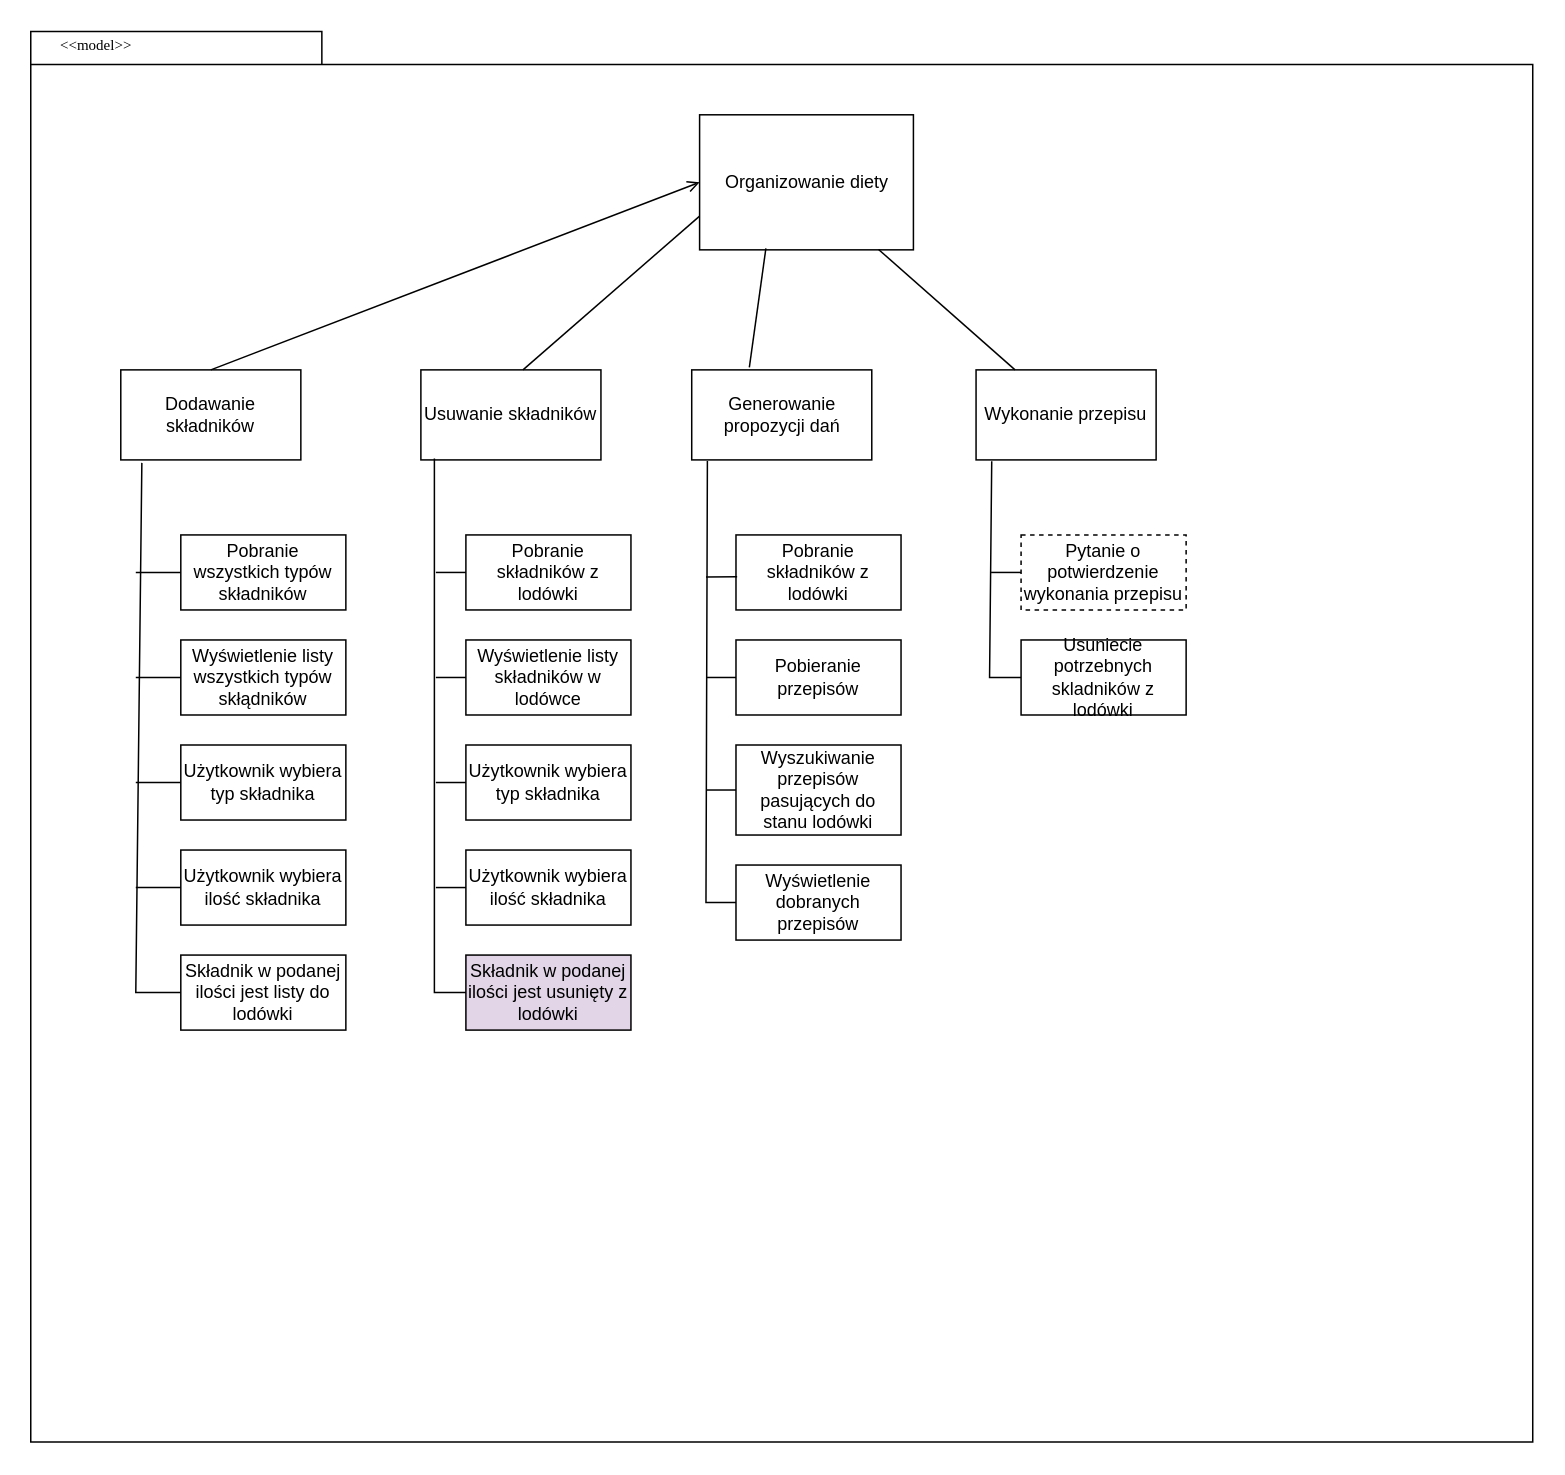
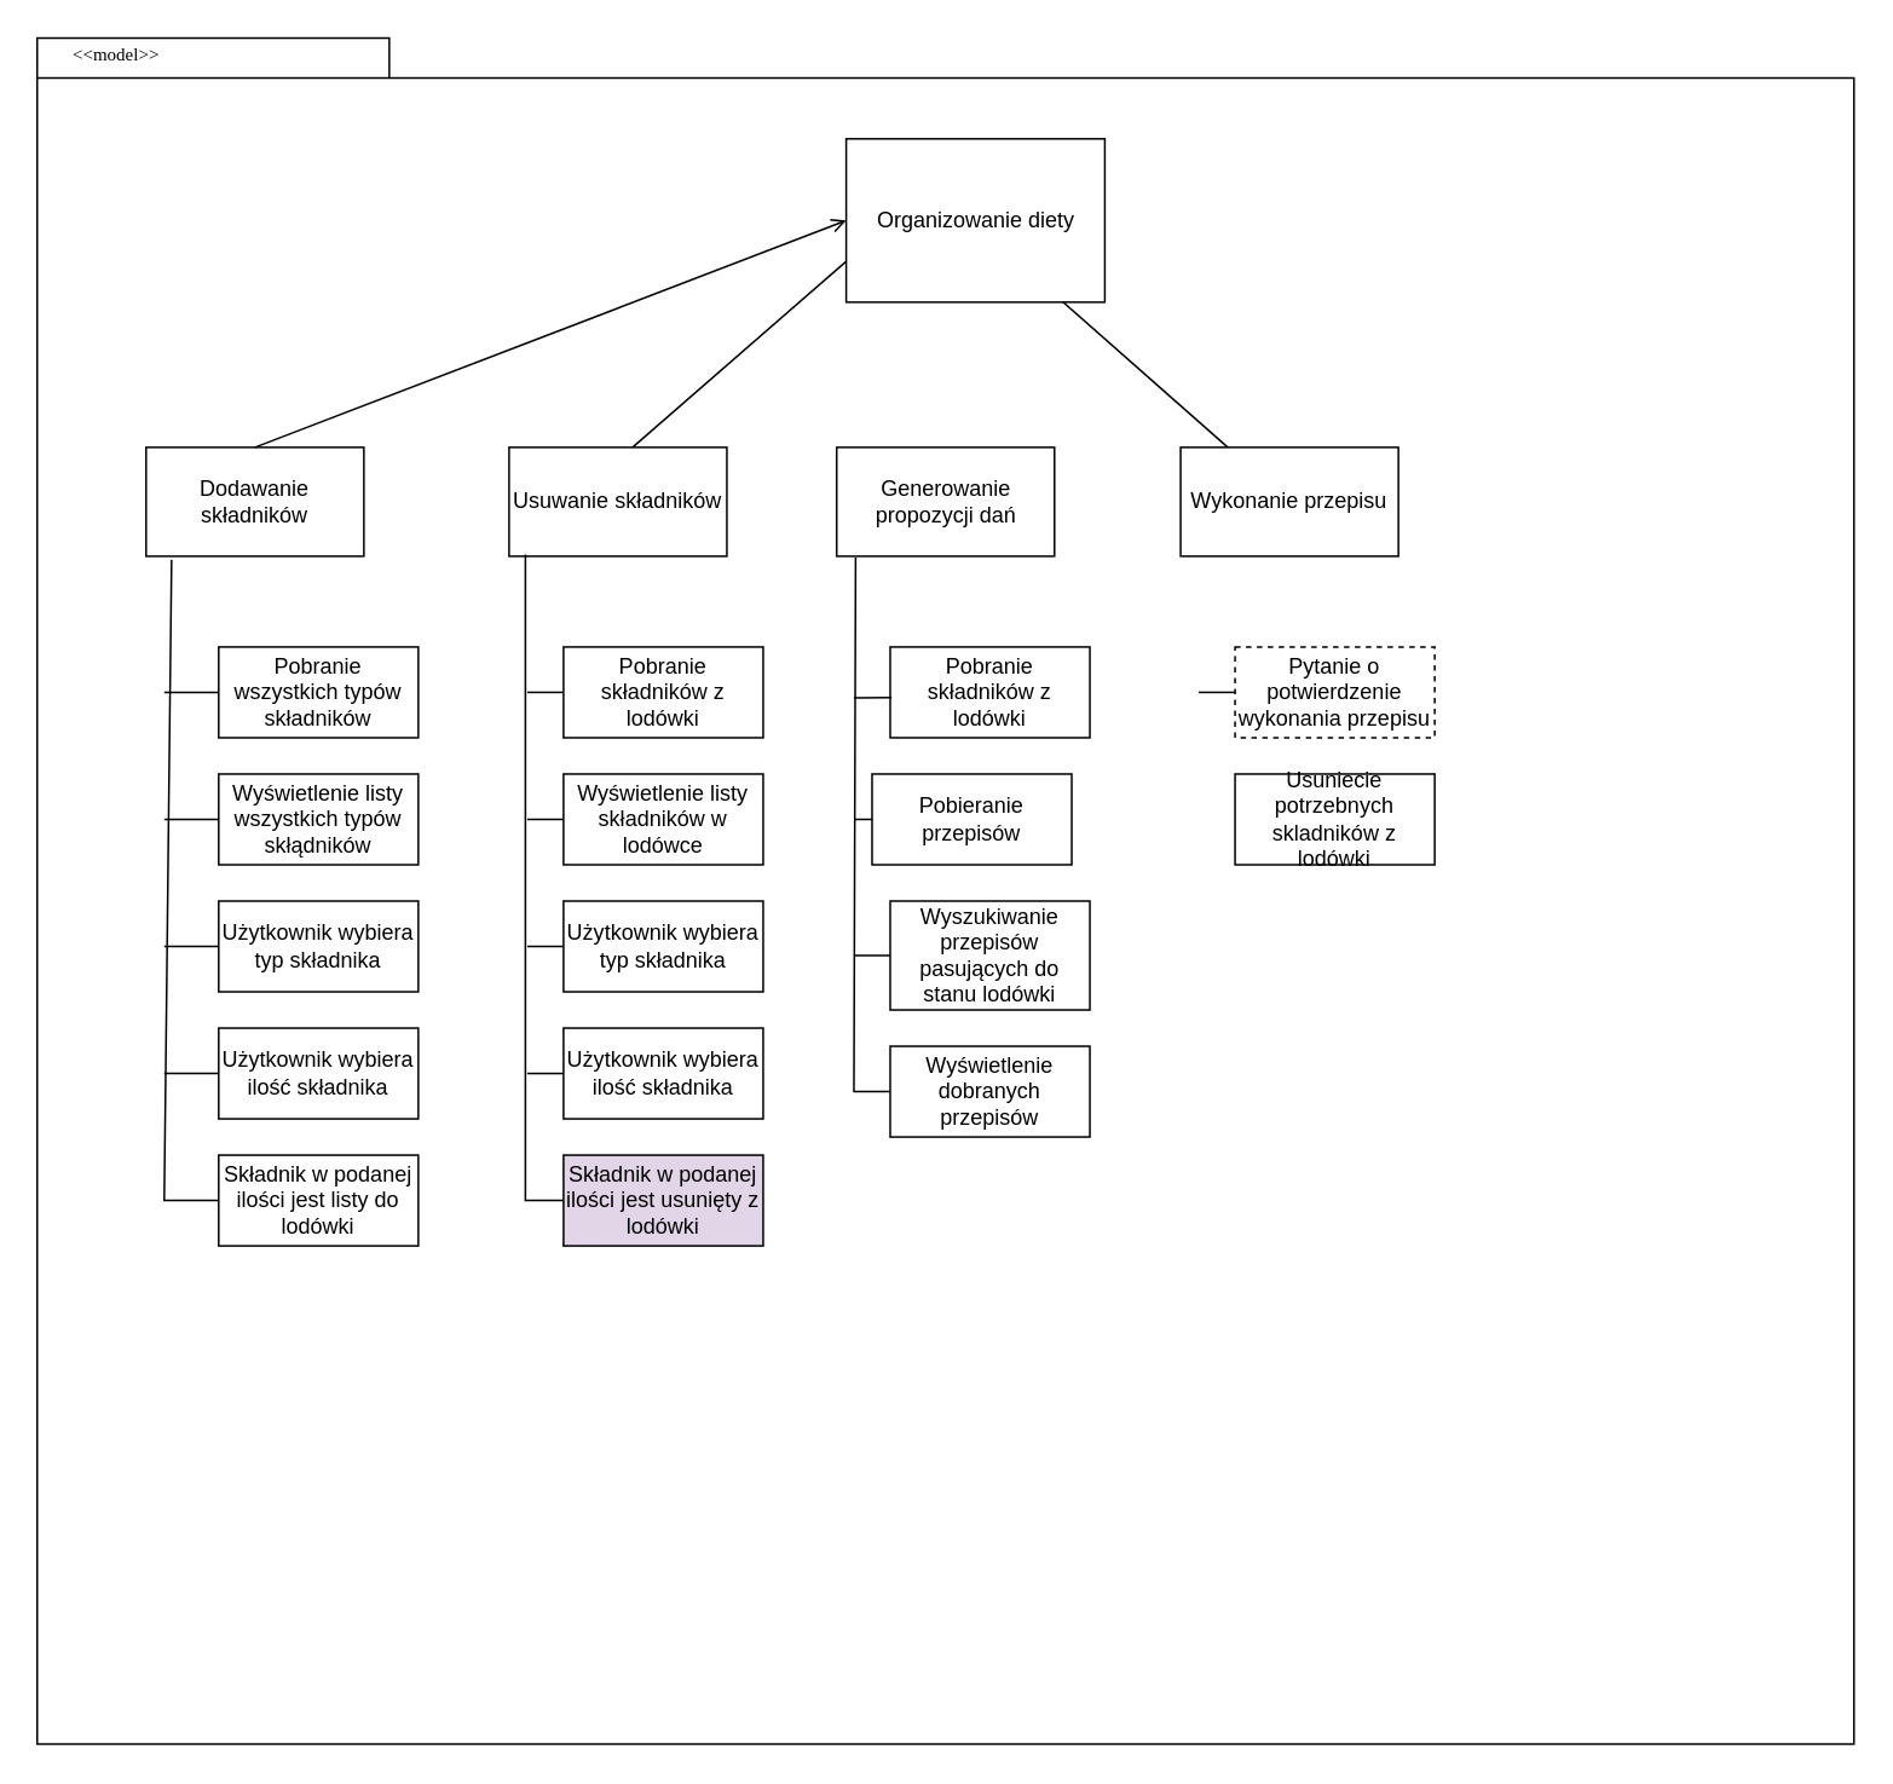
  <mxCell id="0" />
  <mxCell id="1" parent="0" />
  <mxCell id="2" value="" style="shape=folder;fontStyle=1;spacingTop=10;tabWidth=194;tabHeight=22;tabPosition=left;html=1;rounded=0;shadow=0;comic=0;labelBackgroundColor=none;strokeWidth=1;fillColor=none;fontFamily=Verdana;fontSize=10;align=center;" parent="1" vertex="1"><mxGeometry x="20" y="20.5" width="1001" height="940" as="geometry" /></mxCell>
  <mxCell id="3" value="&amp;lt;&amp;lt;model&amp;gt;&amp;gt;" style="text;html=1;align=left;verticalAlign=top;spacingTop=-4;fontSize=10;fontFamily=Verdana" parent="1" vertex="1"><mxGeometry x="37.5" y="20.5" width="130" height="20" as="geometry" /></mxCell>
  <mxCell id="4" value="Organizowanie diety" style="rounded=0;whiteSpace=wrap;html=1;" vertex="1" parent="1"><mxGeometry x="465.75" y="76" width="142.5" height="90" as="geometry" /></mxCell>
  <mxCell id="5" value="Dodawanie składników" style="rounded=0;whiteSpace=wrap;html=1;" vertex="1" parent="1"><mxGeometry x="80" y="246" width="120" height="60" as="geometry" /></mxCell>
  <mxCell id="6" value="" style="endArrow=open;html=1;rounded=0;entryX=0;entryY=0.5;entryDx=0;entryDy=0;exitX=0.5;exitY=0;exitDx=0;exitDy=0;" edge="1" parent="1" source="5" target="4"><mxGeometry width="50" height="50" relative="1" as="geometry"><mxPoint x="370" y="516" as="sourcePoint" /><mxPoint x="410" y="446" as="targetPoint" /></mxGeometry></mxCell>
  <mxCell id="7" value="Pobranie wszystkich typów składników" style="rounded=0;whiteSpace=wrap;html=1;" vertex="1" parent="1"><mxGeometry x="120" y="356" width="110" height="50" as="geometry" /></mxCell>
  <mxCell id="8" value="Wyświetlenie listy wszystkich typów skłądników" style="rounded=0;whiteSpace=wrap;html=1;" vertex="1" parent="1"><mxGeometry x="120" y="426" width="110" height="50" as="geometry" /></mxCell>
  <mxCell id="9" value="Użytkownik wybiera typ składnika" style="rounded=0;whiteSpace=wrap;html=1;" vertex="1" parent="1"><mxGeometry x="120" y="496" width="110" height="50" as="geometry" /></mxCell>
  <mxCell id="10" value="Użytkownik wybiera ilość składnika" style="rounded=0;whiteSpace=wrap;html=1;" vertex="1" parent="1"><mxGeometry x="120" y="566" width="110" height="50" as="geometry" /></mxCell>
  <mxCell id="11" value="Składnik w podanej ilości jest listy do lodówki" style="rounded=0;whiteSpace=wrap;html=1;" vertex="1" parent="1"><mxGeometry x="120" y="636" width="110" height="50" as="geometry" /></mxCell>
  <mxCell id="12" value="" style="endArrow=none;html=1;rounded=0;entryX=0.117;entryY=1.033;entryDx=0;entryDy=0;entryPerimeter=0;exitX=0;exitY=0.5;exitDx=0;exitDy=0;" edge="1" parent="1" source="11" target="5"><mxGeometry width="50" height="50" relative="1" as="geometry"><mxPoint x="370" y="516" as="sourcePoint" /><mxPoint x="420" y="466" as="targetPoint" /><Array as="points"><mxPoint x="90" y="661" /></Array></mxGeometry></mxCell>
  <mxCell id="13" value="" style="endArrow=none;html=1;rounded=0;entryX=0;entryY=0.5;entryDx=0;entryDy=0;" edge="1" parent="1" target="10"><mxGeometry width="50" height="50" relative="1" as="geometry"><mxPoint x="90" y="591" as="sourcePoint" /><mxPoint x="420" y="466" as="targetPoint" /></mxGeometry></mxCell>
  <mxCell id="14" value="" style="endArrow=none;html=1;rounded=0;exitX=0;exitY=0.5;exitDx=0;exitDy=0;" edge="1" parent="1" source="9"><mxGeometry width="50" height="50" relative="1" as="geometry"><mxPoint x="370" y="516" as="sourcePoint" /><mxPoint x="90" y="521" as="targetPoint" /></mxGeometry></mxCell>
  <mxCell id="15" value="" style="endArrow=none;html=1;rounded=0;entryX=0;entryY=0.5;entryDx=0;entryDy=0;" edge="1" parent="1" target="8"><mxGeometry width="50" height="50" relative="1" as="geometry"><mxPoint x="90" y="451" as="sourcePoint" /><mxPoint x="420" y="466" as="targetPoint" /></mxGeometry></mxCell>
  <mxCell id="16" value="" style="endArrow=none;html=1;rounded=0;entryX=0;entryY=0.5;entryDx=0;entryDy=0;" edge="1" parent="1" target="7"><mxGeometry width="50" height="50" relative="1" as="geometry"><mxPoint x="90" y="381" as="sourcePoint" /><mxPoint x="420" y="466" as="targetPoint" /></mxGeometry></mxCell>
  <mxCell id="17" value="Usuwanie składników" style="rounded=0;whiteSpace=wrap;html=1;" vertex="1" parent="1"><mxGeometry x="280" y="246" width="120" height="60" as="geometry" /></mxCell>
  <mxCell id="18" value="Pobranie składników z lodówki" style="rounded=0;whiteSpace=wrap;html=1;" vertex="1" parent="1"><mxGeometry x="310" y="356" width="110" height="50" as="geometry" /></mxCell>
  <mxCell id="19" value="Wyświetlenie listy składników w lodówce" style="rounded=0;whiteSpace=wrap;html=1;" vertex="1" parent="1"><mxGeometry x="310" y="426" width="110" height="50" as="geometry" /></mxCell>
  <mxCell id="20" value="Użytkownik wybiera typ składnika" style="rounded=0;whiteSpace=wrap;html=1;" vertex="1" parent="1"><mxGeometry x="310" y="496" width="110" height="50" as="geometry" /></mxCell>
  <mxCell id="21" value="Użytkownik wybiera ilość składnika" style="rounded=0;whiteSpace=wrap;html=1;" vertex="1" parent="1"><mxGeometry x="310" y="566" width="110" height="50" as="geometry" /></mxCell>
  <mxCell id="22" value="Składnik w podanej ilości jest usunięty z lodówki" style="rounded=0;whiteSpace=wrap;html=1;fillColor=#e1d5e7;" vertex="1" parent="1"><mxGeometry x="310" y="636" width="110" height="50" as="geometry" /></mxCell>
  <mxCell id="23" value="" style="endArrow=none;html=1;rounded=0;entryX=0;entryY=0.75;entryDx=0;entryDy=0;exitX=0.567;exitY=0;exitDx=0;exitDy=0;exitPerimeter=0;" edge="1" parent="1" source="17" target="4"><mxGeometry width="50" height="50" relative="1" as="geometry"><mxPoint x="420" y="516" as="sourcePoint" /><mxPoint x="470" y="466" as="targetPoint" /></mxGeometry></mxCell>
  <mxCell id="24" value="" style="endArrow=none;html=1;rounded=0;entryX=0.075;entryY=0.983;entryDx=0;entryDy=0;entryPerimeter=0;exitX=0;exitY=0.5;exitDx=0;exitDy=0;" edge="1" parent="1" source="22" target="17"><mxGeometry width="50" height="50" relative="1" as="geometry"><mxPoint x="360" y="516" as="sourcePoint" /><mxPoint x="410" y="466" as="targetPoint" /><Array as="points"><mxPoint x="289" y="661" /></Array></mxGeometry></mxCell>
  <mxCell id="25" value="" style="endArrow=none;html=1;rounded=0;entryX=0;entryY=0.5;entryDx=0;entryDy=0;" edge="1" parent="1" target="21"><mxGeometry width="50" height="50" relative="1" as="geometry"><mxPoint x="290" y="591" as="sourcePoint" /><mxPoint x="410" y="466" as="targetPoint" /></mxGeometry></mxCell>
  <mxCell id="26" value="" style="endArrow=none;html=1;rounded=0;entryX=0;entryY=0.5;entryDx=0;entryDy=0;" edge="1" parent="1" target="20"><mxGeometry width="50" height="50" relative="1" as="geometry"><mxPoint x="290" y="521" as="sourcePoint" /><mxPoint x="450" y="576" as="targetPoint" /></mxGeometry></mxCell>
  <mxCell id="27" value="" style="endArrow=none;html=1;rounded=0;entryX=0;entryY=0.5;entryDx=0;entryDy=0;" edge="1" parent="1" target="19"><mxGeometry width="50" height="50" relative="1" as="geometry"><mxPoint x="290" y="451" as="sourcePoint" /><mxPoint x="450" y="576" as="targetPoint" /></mxGeometry></mxCell>
  <mxCell id="28" value="" style="endArrow=none;html=1;rounded=0;entryX=0;entryY=0.5;entryDx=0;entryDy=0;" edge="1" parent="1" target="18"><mxGeometry width="50" height="50" relative="1" as="geometry"><mxPoint x="290" y="381" as="sourcePoint" /><mxPoint x="450" y="576" as="targetPoint" /></mxGeometry></mxCell>
  <mxCell id="29" value="Generowanie propozycji dań" style="rounded=0;whiteSpace=wrap;html=1;" vertex="1" parent="1"><mxGeometry x="460.5" y="246" width="120" height="60" as="geometry" /></mxCell>
- <mxCell id="30" value="" style="endArrow=none;html=1;rounded=0;entryX=0.31;entryY=0.989;entryDx=0;entryDy=0;entryPerimeter=0;exitX=0.32;exitY=-0.029;exitDx=0;exitDy=0;exitPerimeter=0;" edge="1" parent="1" source="29" target="4"><mxGeometry width="50" height="50" relative="1" as="geometry"><mxPoint x="400" y="476" as="sourcePoint" /><mxPoint x="450" y="426" as="targetPoint" /></mxGeometry></mxCell>
  <mxCell id="31" value="Pobranie składników z lodówki" style="rounded=0;whiteSpace=wrap;html=1;" vertex="1" parent="1"><mxGeometry x="490" y="356" width="110" height="50" as="geometry" /></mxCell>
- <mxCell id="32" value="Pobieranie przepisów" style="rounded=0;whiteSpace=wrap;html=1;" vertex="1" parent="1"><mxGeometry x="490" y="426" width="110" height="50" as="geometry" /></mxCell>
+ <mxCell id="32" value="Pobieranie przepisów" style="rounded=0;whiteSpace=wrap;html=1;" vertex="1" parent="1"><mxGeometry x="480" y="426" width="110" height="50" as="geometry" /></mxCell>
  <mxCell id="33" value="Wyszukiwanie przepisów pasujących do stanu lodówki" style="rounded=0;whiteSpace=wrap;html=1;" vertex="1" parent="1"><mxGeometry x="490" y="496" width="110" height="60" as="geometry" /></mxCell>
  <mxCell id="34" value="Wyświetlenie dobranych przepisów" style="rounded=0;whiteSpace=wrap;html=1;" vertex="1" parent="1"><mxGeometry x="490" y="576" width="110" height="50" as="geometry" /></mxCell>
  <mxCell id="35" value="" style="endArrow=none;html=1;rounded=0;entryX=0.087;entryY=1.013;entryDx=0;entryDy=0;entryPerimeter=0;exitX=0;exitY=0.5;exitDx=0;exitDy=0;" edge="1" parent="1" source="34" target="29"><mxGeometry width="50" height="50" relative="1" as="geometry"><mxPoint x="400" y="476" as="sourcePoint" /><mxPoint x="450" y="426" as="targetPoint" /><Array as="points"><mxPoint x="470" y="601" /></Array></mxGeometry></mxCell>
  <mxCell id="36" value="" style="endArrow=none;html=1;rounded=0;entryX=0;entryY=0.5;entryDx=0;entryDy=0;" edge="1" parent="1" target="33"><mxGeometry width="50" height="50" relative="1" as="geometry"><mxPoint x="470" y="526" as="sourcePoint" /><mxPoint x="510" y="516" as="targetPoint" /></mxGeometry></mxCell>
  <mxCell id="37" value="" style="endArrow=none;html=1;rounded=0;entryX=0;entryY=0.5;entryDx=0;entryDy=0;" edge="1" parent="1" target="32"><mxGeometry width="50" height="50" relative="1" as="geometry"><mxPoint x="470" y="451" as="sourcePoint" /><mxPoint x="510" y="446" as="targetPoint" /></mxGeometry></mxCell>
  <mxCell id="38" value="" style="endArrow=none;html=1;rounded=0;entryX=0.007;entryY=0.558;entryDx=0;entryDy=0;entryPerimeter=0;" edge="1" parent="1" target="31"><mxGeometry width="50" height="50" relative="1" as="geometry"><mxPoint x="470" y="384" as="sourcePoint" /><mxPoint x="510" y="366" as="targetPoint" /></mxGeometry></mxCell>
  <mxCell id="39" value="Wykonanie przepisu" style="rounded=0;whiteSpace=wrap;html=1;" vertex="1" parent="1"><mxGeometry x="650" y="246" width="120" height="60" as="geometry" /></mxCell>
  <mxCell id="40" value="" style="endArrow=none;html=1;rounded=0;entryX=0.837;entryY=0.997;entryDx=0;entryDy=0;entryPerimeter=0;" edge="1" parent="1" source="39" target="4"><mxGeometry width="50" height="50" relative="1" as="geometry"><mxPoint x="560" y="376" as="sourcePoint" /><mxPoint x="610" y="326" as="targetPoint" /></mxGeometry></mxCell>
  <mxCell id="41" value="Pytanie o potwierdzenie wykonania przepisu" style="rounded=0;whiteSpace=wrap;html=1;dashed=1;" vertex="1" parent="1"><mxGeometry x="680" y="356" width="110" height="50" as="geometry" /></mxCell>
  <mxCell id="42" value="Usuniecie potrzebnych skladników z lodówki" style="rounded=0;whiteSpace=wrap;html=1;" vertex="1" parent="1"><mxGeometry x="680" y="426" width="110" height="50" as="geometry" /></mxCell>
- <mxCell id="43" value="" style="endArrow=none;html=1;rounded=0;entryX=0.087;entryY=1.014;entryDx=0;entryDy=0;entryPerimeter=0;exitX=0;exitY=0.5;exitDx=0;exitDy=0;" edge="1" parent="1" source="42" target="39"><mxGeometry width="50" height="50" relative="1" as="geometry"><mxPoint x="640" y="376" as="sourcePoint" /><mxPoint x="690" y="326" as="targetPoint" /><Array as="points"><mxPoint x="659" y="451" /></Array></mxGeometry></mxCell>
  <mxCell id="44" value="" style="endArrow=none;html=1;rounded=0;entryX=0;entryY=0.5;entryDx=0;entryDy=0;" edge="1" parent="1" target="41"><mxGeometry width="50" height="50" relative="1" as="geometry"><mxPoint x="660" y="381" as="sourcePoint" /><mxPoint x="690" y="326" as="targetPoint" /></mxGeometry></mxCell>
